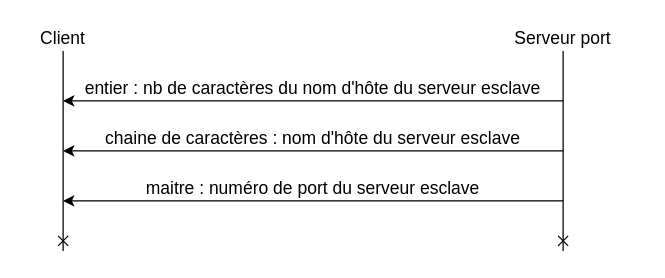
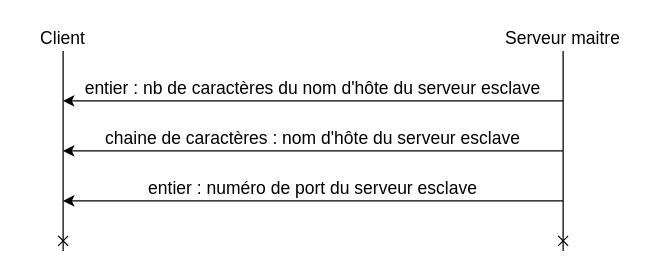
  <mxCell id="0" />
  <mxCell id="1" parent="0" />
  <mxCell id="2" value="" style="endArrow=none;html=1;rounded=0;startArrow=cross;startFill=0;endFill=0;" edge="1" parent="1"><mxGeometry width="50" height="50" relative="1" as="geometry"><mxPoint x="50" y="200" as="sourcePoint" /><mxPoint x="50" y="40" as="targetPoint" /></mxGeometry></mxCell>
  <mxCell id="3" value="" style="endArrow=none;html=1;rounded=0;endFill=0;startArrow=cross;startFill=0;" edge="1" parent="1"><mxGeometry width="50" height="50" relative="1" as="geometry"><mxPoint x="450" y="200" as="sourcePoint" /><mxPoint x="450" y="40" as="targetPoint" /></mxGeometry></mxCell>
  <mxCell id="4" value="&lt;font style=&quot;font-size: 14px&quot;&gt;Client&lt;/font&gt;" style="text;html=1;strokeColor=none;fillColor=none;align=center;verticalAlign=middle;whiteSpace=wrap;rounded=0;" vertex="1" parent="1"><mxGeometry x="20" y="20" width="60" height="20" as="geometry" /></mxCell>
- <mxCell id="5" value="&lt;font style=&quot;font-size: 14px&quot;&gt;Serveur port&lt;br&gt;&lt;/font&gt;" style="text;html=1;strokeColor=none;fillColor=none;align=center;verticalAlign=middle;whiteSpace=wrap;rounded=0;" vertex="1" parent="1"><mxGeometry x="390" y="20" width="120" height="20" as="geometry" /></mxCell>
+ <mxCell id="5" value="&lt;font style=&quot;font-size: 14px&quot;&gt;Serveur maitre&lt;br&gt;&lt;/font&gt;" style="text;html=1;strokeColor=none;fillColor=none;align=center;verticalAlign=middle;whiteSpace=wrap;rounded=0;" vertex="1" parent="1"><mxGeometry x="390" y="20" width="120" height="20" as="geometry" /></mxCell>
  <mxCell id="6" value="" style="endArrow=none;html=1;rounded=0;fontSize=14;startArrow=classic;startFill=1;endFill=0;" edge="1" parent="1"><mxGeometry width="50" height="50" relative="1" as="geometry"><mxPoint x="50" y="80" as="sourcePoint" /><mxPoint x="450" y="80" as="targetPoint" /></mxGeometry></mxCell>
  <mxCell id="7" value="entier : nb de caractères du nom d'hôte du serveur esclave" style="text;html=1;strokeColor=none;fillColor=none;align=center;verticalAlign=middle;whiteSpace=wrap;rounded=0;fontSize=14;" vertex="1" parent="1"><mxGeometry x="50" y="60" width="400" height="20" as="geometry" /></mxCell>
  <mxCell id="8" value="" style="endArrow=classic;html=1;rounded=0;fontSize=14;" edge="1" parent="1"><mxGeometry width="50" height="50" relative="1" as="geometry"><mxPoint x="450" y="120" as="sourcePoint" /><mxPoint x="50" y="120" as="targetPoint" /></mxGeometry></mxCell>
  <mxCell id="9" value="chaine de caractères : nom d'hôte du serveur esclave" style="text;html=1;strokeColor=none;fillColor=none;align=center;verticalAlign=middle;whiteSpace=wrap;rounded=0;fontSize=14;" vertex="1" parent="1"><mxGeometry x="50" y="100" width="400" height="20" as="geometry" /></mxCell>
  <mxCell id="10" value="" style="endArrow=classic;html=1;rounded=0;fontSize=14;" edge="1" parent="1"><mxGeometry width="50" height="50" relative="1" as="geometry"><mxPoint x="450" y="160" as="sourcePoint" /><mxPoint x="50" y="160" as="targetPoint" /></mxGeometry></mxCell>
- <mxCell id="11" value="maitre : numéro de port du serveur esclave" style="text;html=1;strokeColor=none;fillColor=none;align=center;verticalAlign=middle;whiteSpace=wrap;rounded=0;fontSize=14;" vertex="1" parent="1"><mxGeometry x="50" y="140" width="400" height="20" as="geometry" /></mxCell>
+ <mxCell id="11" value="entier : numéro de port du serveur esclave" style="text;html=1;strokeColor=none;fillColor=none;align=center;verticalAlign=middle;whiteSpace=wrap;rounded=0;fontSize=14;" vertex="1" parent="1"><mxGeometry x="50" y="140" width="400" height="20" as="geometry" /></mxCell>
